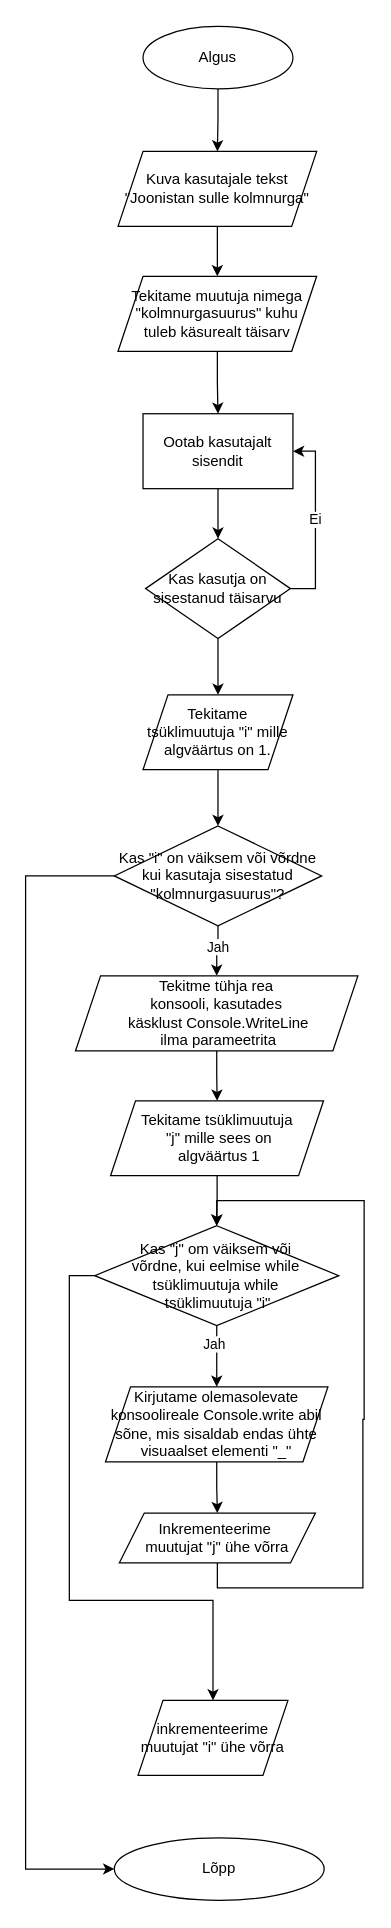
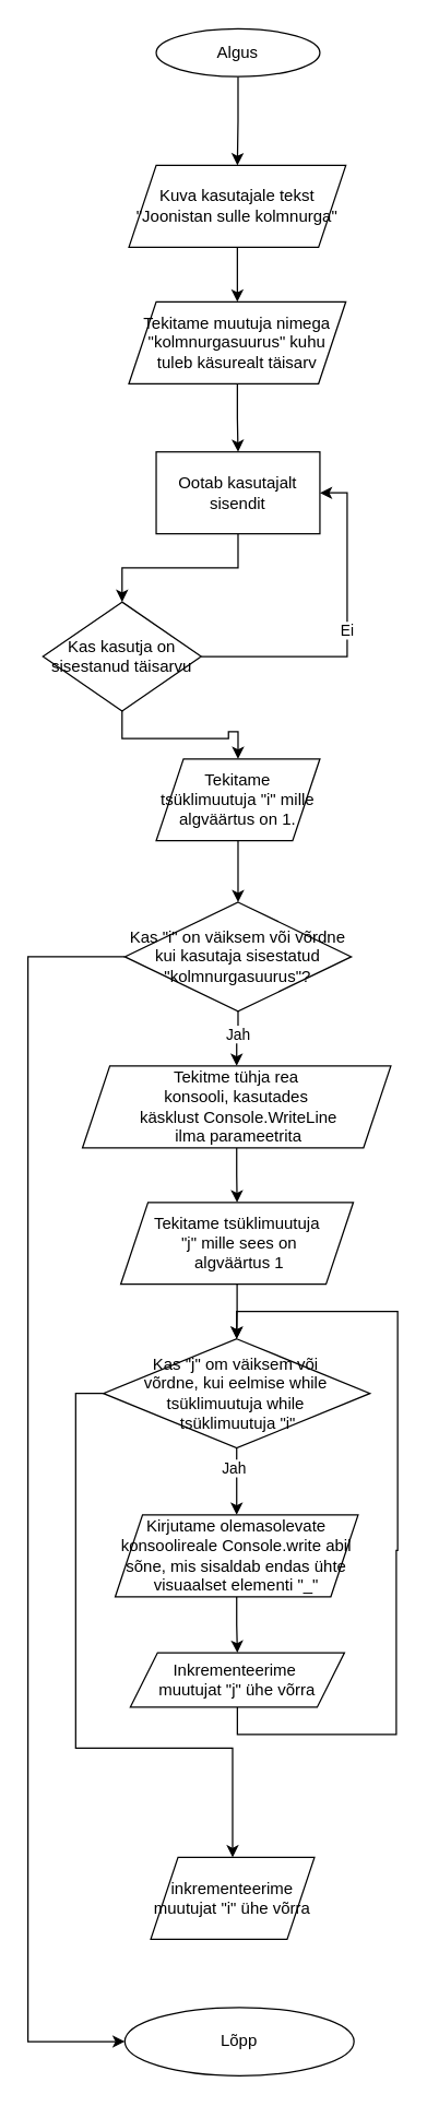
  <mxCell id="0" />
  <mxCell id="1" parent="0" />
  <mxCell id="2" value="" style="edgeStyle=orthogonalEdgeStyle;rounded=0;orthogonalLoop=1;jettySize=auto;html=1;" edge="1" parent="1" source="3" target="5"><mxGeometry relative="1" as="geometry" /></mxCell>
- <mxCell id="3" value="Algus" style="ellipse;whiteSpace=wrap;html=1;" vertex="1" parent="1"><mxGeometry x="114" y="20" width="120" height="50" as="geometry" /></mxCell>
+ <mxCell id="3" value="Algus" style="ellipse;whiteSpace=wrap;html=1;" vertex="1" parent="1"><mxGeometry x="114" y="20" width="120" height="35" as="geometry" /></mxCell>
  <mxCell id="4" value="" style="edgeStyle=orthogonalEdgeStyle;rounded=0;orthogonalLoop=1;jettySize=auto;html=1;" edge="1" parent="1" source="5" target="7"><mxGeometry relative="1" as="geometry" /></mxCell>
  <mxCell id="5" value="Kuva kasutajale tekst &quot;Joonistan sulle kolmnurga&quot;" style="shape=parallelogram;perimeter=parallelogramPerimeter;whiteSpace=wrap;html=1;fixedSize=1;" vertex="1" parent="1"><mxGeometry x="94" y="120" width="159" height="60" as="geometry" /></mxCell>
  <mxCell id="6" value="" style="edgeStyle=orthogonalEdgeStyle;rounded=0;orthogonalLoop=1;jettySize=auto;html=1;" edge="1" parent="1" source="7" target="9"><mxGeometry relative="1" as="geometry" /></mxCell>
  <mxCell id="7" value="Tekitame muutuja nimega &quot;kolmnurgasuurus&quot; kuhu tuleb käsurealt täisarv" style="shape=parallelogram;perimeter=parallelogramPerimeter;whiteSpace=wrap;html=1;fixedSize=1;" vertex="1" parent="1"><mxGeometry x="94" y="220" width="159" height="60" as="geometry" /></mxCell>
  <mxCell id="8" value="" style="edgeStyle=orthogonalEdgeStyle;rounded=0;orthogonalLoop=1;jettySize=auto;html=1;" edge="1" parent="1" source="9" target="13"><mxGeometry relative="1" as="geometry" /></mxCell>
  <mxCell id="9" value="Ootab kasutajalt sisendit" style="whiteSpace=wrap;html=1;" vertex="1" parent="1"><mxGeometry x="114" y="330" width="120" height="60" as="geometry" /></mxCell>
  <mxCell id="10" style="edgeStyle=orthogonalEdgeStyle;rounded=0;orthogonalLoop=1;jettySize=auto;html=1;exitX=1;exitY=0.5;exitDx=0;exitDy=0;entryX=1;entryY=0.5;entryDx=0;entryDy=0;" edge="1" parent="1" source="13" target="9"><mxGeometry relative="1" as="geometry" /></mxCell>
  <mxCell id="11" value="Ei" style="edgeLabel;html=1;align=center;verticalAlign=middle;resizable=0;points=[];" vertex="1" connectable="0" parent="10"><mxGeometry x="0.027" y="1" relative="1" as="geometry"><mxPoint as="offset" /></mxGeometry></mxCell>
  <mxCell id="12" value="" style="edgeStyle=orthogonalEdgeStyle;rounded=0;orthogonalLoop=1;jettySize=auto;html=1;" edge="1" parent="1" source="13" target="15"><mxGeometry relative="1" as="geometry" /></mxCell>
- <mxCell id="13" value="Kas kasutja on sisestanud täisarvu" style="rhombus;whiteSpace=wrap;html=1;" vertex="1" parent="1"><mxGeometry x="116" y="430" width="116" height="80" as="geometry" /></mxCell>
+ <mxCell id="13" value="Kas kasutja on sisestanud täisarvu" style="rhombus;whiteSpace=wrap;html=1;" vertex="1" parent="1"><mxGeometry x="31" y="440" width="116" height="80" as="geometry" /></mxCell>
  <mxCell id="14" value="" style="edgeStyle=orthogonalEdgeStyle;rounded=0;orthogonalLoop=1;jettySize=auto;html=1;" edge="1" parent="1" source="15" target="19"><mxGeometry relative="1" as="geometry" /></mxCell>
  <mxCell id="15" value="Tekitame tsüklimuutuja &quot;i&quot; mille algväärtus on 1." style="shape=parallelogram;perimeter=parallelogramPerimeter;whiteSpace=wrap;html=1;fixedSize=1;" vertex="1" parent="1"><mxGeometry x="114" y="555" width="120" height="60" as="geometry" /></mxCell>
  <mxCell id="16" value="" style="edgeStyle=orthogonalEdgeStyle;rounded=0;orthogonalLoop=1;jettySize=auto;html=1;" edge="1" parent="1" source="19" target="21"><mxGeometry relative="1" as="geometry" /></mxCell>
  <mxCell id="17" value="Jah" style="edgeLabel;html=1;align=center;verticalAlign=middle;resizable=0;points=[];" vertex="1" connectable="0" parent="16"><mxGeometry x="-0.2" y="-1" relative="1" as="geometry"><mxPoint as="offset" /></mxGeometry></mxCell>
  <mxCell id="18" style="edgeStyle=orthogonalEdgeStyle;rounded=0;orthogonalLoop=1;jettySize=auto;html=1;exitX=0;exitY=0.5;exitDx=0;exitDy=0;entryX=0;entryY=0.5;entryDx=0;entryDy=0;" edge="1" parent="1" source="19" target="33"><mxGeometry relative="1" as="geometry"><Array as="points"><mxPoint x="20" y="700" /><mxPoint x="20" y="1495" /></Array></mxGeometry></mxCell>
  <mxCell id="19" value="Kas &quot;i&quot; on väiksem või võrdne kui kasutaja sisestatud &quot;kolmnurgasuurus&quot;?" style="rhombus;whiteSpace=wrap;html=1;" vertex="1" parent="1"><mxGeometry x="91" y="660" width="166" height="80" as="geometry" /></mxCell>
  <mxCell id="20" value="" style="edgeStyle=orthogonalEdgeStyle;rounded=0;orthogonalLoop=1;jettySize=auto;html=1;" edge="1" parent="1" source="21" target="23"><mxGeometry relative="1" as="geometry" /></mxCell>
  <mxCell id="21" value="Tekitme tühja rea&lt;div&gt;konsooli, kasutades&lt;/div&gt;&lt;div&gt;&amp;nbsp;käsklust Console.WriteLine&lt;/div&gt;&lt;div&gt;&amp;nbsp;ilma parameetrita&lt;/div&gt;" style="shape=parallelogram;perimeter=parallelogramPerimeter;whiteSpace=wrap;html=1;fixedSize=1;" vertex="1" parent="1"><mxGeometry x="60" y="780" width="226" height="60" as="geometry" /></mxCell>
  <mxCell id="22" value="" style="edgeStyle=orthogonalEdgeStyle;rounded=0;orthogonalLoop=1;jettySize=auto;html=1;" edge="1" parent="1" source="23" target="27"><mxGeometry relative="1" as="geometry" /></mxCell>
  <mxCell id="23" value="Tekitame tsüklimuutuja&lt;div&gt;&amp;nbsp;&quot;j&quot; mille sees on&lt;/div&gt;&lt;div&gt;&amp;nbsp;algväärtus 1&lt;/div&gt;" style="shape=parallelogram;perimeter=parallelogramPerimeter;whiteSpace=wrap;html=1;fixedSize=1;" vertex="1" parent="1"><mxGeometry x="88" y="880" width="170.5" height="60" as="geometry" /></mxCell>
  <mxCell id="24" value="" style="edgeStyle=orthogonalEdgeStyle;rounded=0;orthogonalLoop=1;jettySize=auto;html=1;" edge="1" parent="1" source="27" target="29"><mxGeometry relative="1" as="geometry" /></mxCell>
  <mxCell id="25" value="Jah" style="edgeLabel;html=1;align=center;verticalAlign=middle;resizable=0;points=[];" vertex="1" connectable="0" parent="24"><mxGeometry x="-0.429" y="-2" relative="1" as="geometry"><mxPoint as="offset" /></mxGeometry></mxCell>
  <mxCell id="26" style="edgeStyle=orthogonalEdgeStyle;rounded=0;orthogonalLoop=1;jettySize=auto;html=1;exitX=0;exitY=0.5;exitDx=0;exitDy=0;entryX=0.5;entryY=0;entryDx=0;entryDy=0;" edge="1" parent="1" source="27" target="32"><mxGeometry relative="1" as="geometry"><mxPoint x="170" y="1360" as="targetPoint" /><Array as="points"><mxPoint x="55" y="1020" /><mxPoint x="55" y="1280" /><mxPoint x="170" y="1280" /></Array></mxGeometry></mxCell>
  <mxCell id="27" value="Kas &quot;j&quot; om väiksem või&lt;div&gt;võrdne, kui eelmise while tsüklimuutuja while&lt;/div&gt;&lt;div&gt;&amp;nbsp;tsüklimuutuja &quot;i&quot;&lt;/div&gt;" style="rhombus;whiteSpace=wrap;html=1;" vertex="1" parent="1"><mxGeometry x="75.31" y="980" width="195.37" height="80" as="geometry" /></mxCell>
  <mxCell id="28" value="" style="edgeStyle=orthogonalEdgeStyle;rounded=0;orthogonalLoop=1;jettySize=auto;html=1;" edge="1" parent="1" source="29" target="31"><mxGeometry relative="1" as="geometry" /></mxCell>
  <mxCell id="29" value="Kirjutame olemasolevate konsoolireale Console.write abil sõne, mis sisaldab endas ühte visuaalset elementi &quot;_&quot;" style="shape=parallelogram;perimeter=parallelogramPerimeter;whiteSpace=wrap;html=1;fixedSize=1;" vertex="1" parent="1"><mxGeometry x="84" y="1109" width="178" height="60" as="geometry" /></mxCell>
  <mxCell id="30" style="edgeStyle=orthogonalEdgeStyle;rounded=0;orthogonalLoop=1;jettySize=auto;html=1;exitX=0.5;exitY=1;exitDx=0;exitDy=0;entryX=0.5;entryY=0;entryDx=0;entryDy=0;" edge="1" parent="1" source="31" target="27"><mxGeometry relative="1" as="geometry"><Array as="points"><mxPoint x="174" y="1270" /><mxPoint x="290" y="1270" /><mxPoint x="290" y="1135" /><mxPoint x="291" y="1135" /><mxPoint x="291" y="960" /><mxPoint x="173" y="960" /></Array></mxGeometry></mxCell>
  <mxCell id="31" value="Inkrementeerime&amp;nbsp;&lt;div&gt;muutujat &quot;j&quot; ühe võrra&lt;/div&gt;" style="shape=parallelogram;perimeter=parallelogramPerimeter;whiteSpace=wrap;html=1;fixedSize=1;" vertex="1" parent="1"><mxGeometry x="95" y="1210" width="157" height="40" as="geometry" /></mxCell>
  <mxCell id="32" value="inkrementeerime muutujat &quot;i&quot; ühe võrra" style="shape=parallelogram;perimeter=parallelogramPerimeter;whiteSpace=wrap;html=1;fixedSize=1;" vertex="1" parent="1"><mxGeometry x="110" y="1360" width="120" height="60" as="geometry" /></mxCell>
  <mxCell id="33" value="Lõpp" style="ellipse;whiteSpace=wrap;html=1;" vertex="1" parent="1"><mxGeometry x="91" y="1470" width="168" height="50" as="geometry" /></mxCell>
